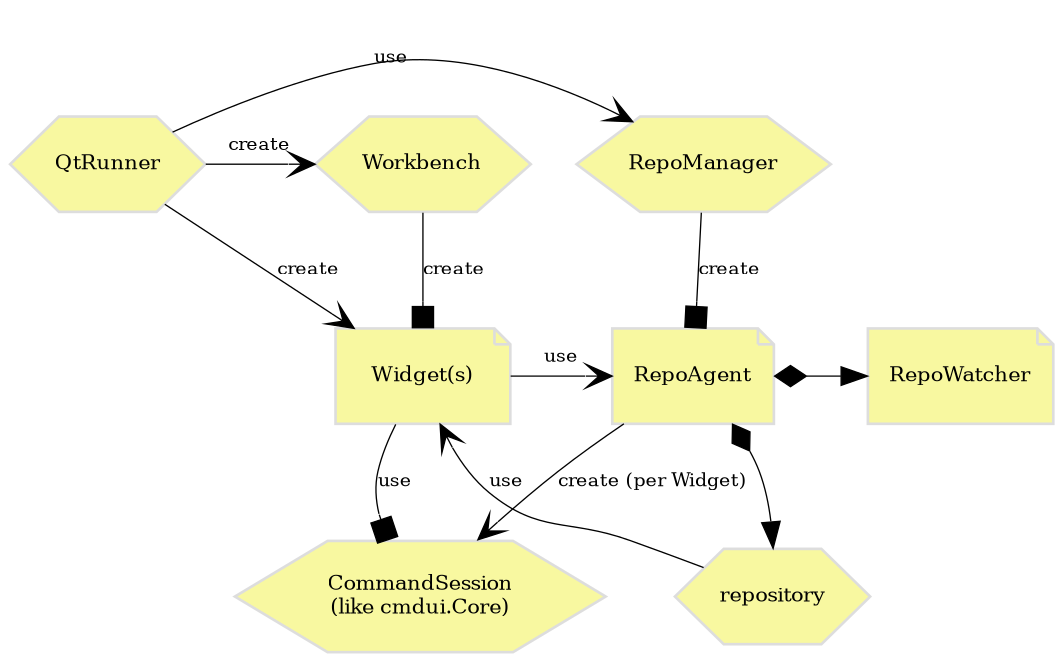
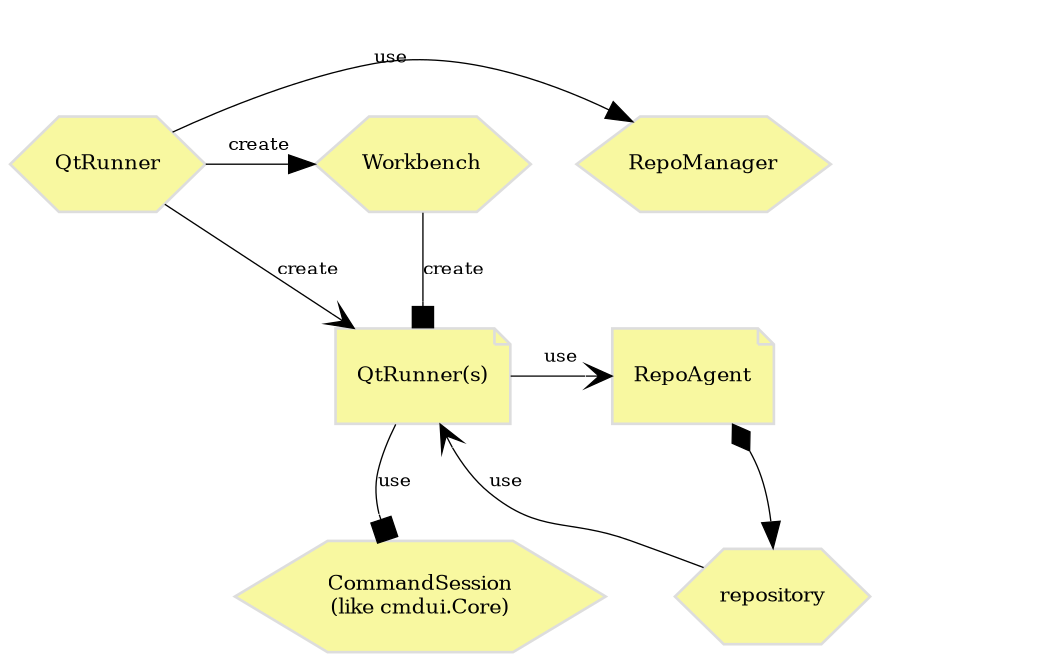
  digraph {
    node [color="#dddddd" fillcolor="#f8f8a0" fontsize=8 shape=hexagon style=filled]
    edge [arrowhead=vee fontsize=7 penwidth=0.5]
    Workbench
    QtRunner
    RepoManager
-   n4 [label="Widget(s)" shape=note]
+   n4 [label="QtRunner(s)" shape=note]
    RepoAgent [shape=note]
-   RepoWatcher [shape=note]
    n7 [label="CommandSession\n(like cmdui.Core)"]
    repository
    subgraph sub_1 {
      rank=same
      Workbench
      QtRunner
      RepoManager
    }
    subgraph sub_2 {
      rank=same
      n4
      RepoAgent
-     RepoWatcher
    }
    Workbench -> n4 [arrowhead=box label=create]
-   QtRunner -> Workbench [label=create]
-   QtRunner -> RepoManager [label=use]
+   QtRunner -> Workbench [arrowhead=normal label=create]
+   QtRunner -> RepoManager [arrowhead=normal label=use]
    QtRunner -> n4 [label=create]
-   RepoManager -> RepoAgent [arrowhead=box label=create]
    n4 -> RepoAgent [label=use]
    n4 -> n7 [arrowhead=box label=use]
-   RepoAgent -> RepoWatcher [arrowtail=diamond dir=both arrowhead=""]
-   RepoAgent -> n7 [label="create (per Widget)"]
    RepoAgent -> repository [arrowtail=diamond dir=both arrowhead=""]
    repository -> n4 [label=use]
  }
